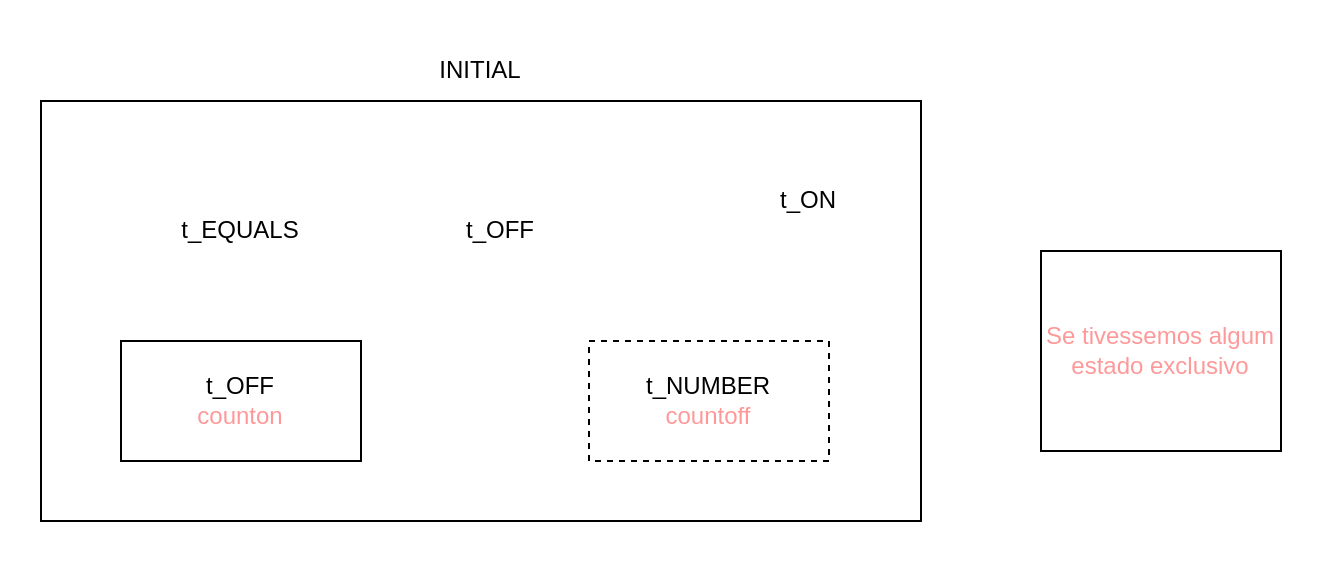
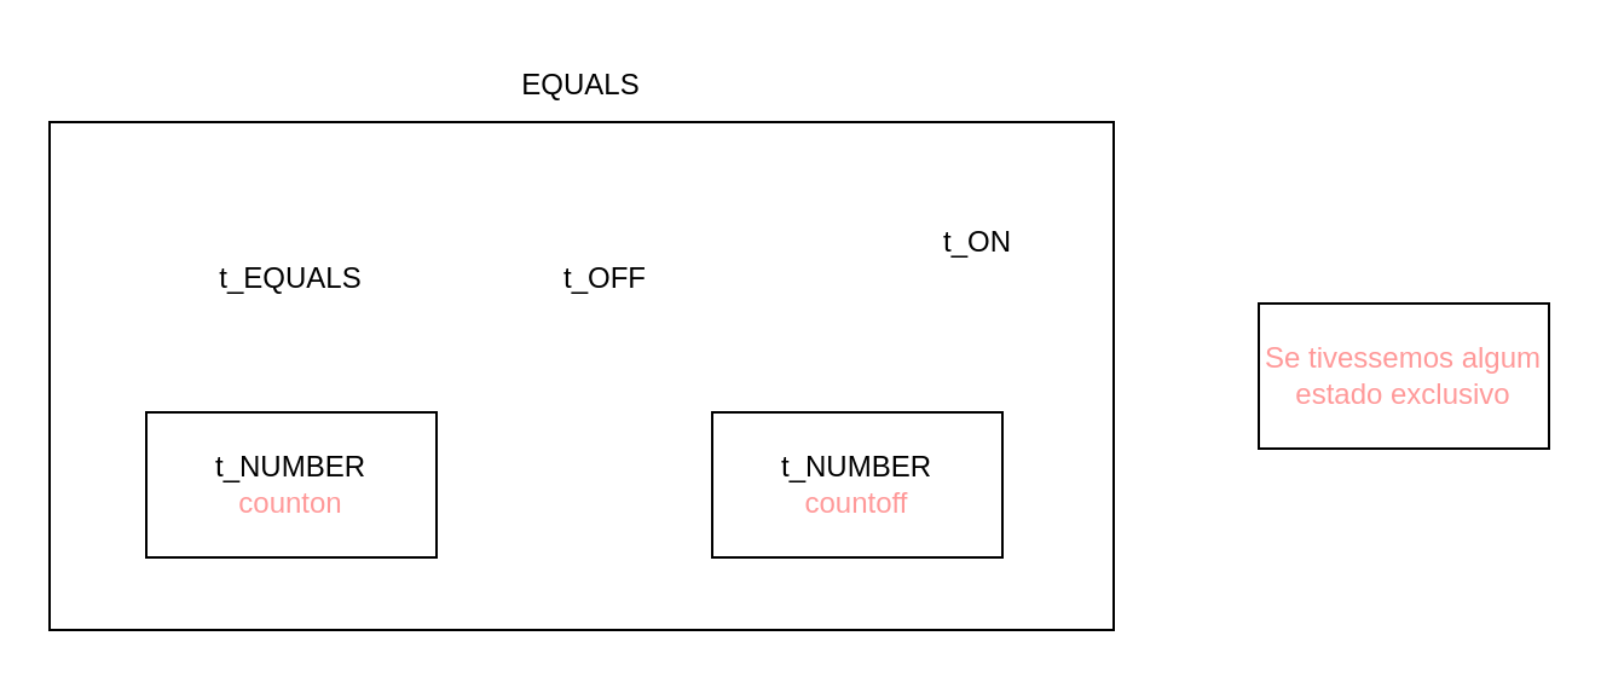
  <mxCell id="0" />
  <mxCell id="1" parent="0" />
  <mxCell id="2" value="" style="rounded=0;whiteSpace=wrap;html=1;" vertex="1" parent="1"><mxGeometry x="20" y="50" width="440" height="210" as="geometry" /></mxCell>
- <mxCell id="3" value="INITIAL" style="text;html=1;strokeColor=none;fillColor=none;align=center;verticalAlign=middle;whiteSpace=wrap;rounded=0;" vertex="1" parent="1"><mxGeometry x="210" y="20" width="60" height="30" as="geometry" /></mxCell>
+ <mxCell id="3" value="EQUALS" style="text;html=1;strokeColor=none;fillColor=none;align=center;verticalAlign=middle;whiteSpace=wrap;rounded=0;" vertex="1" parent="1"><mxGeometry x="210" y="20" width="60" height="30" as="geometry" /></mxCell>
  <mxCell id="4" value="t_EQUALS" style="text;html=1;strokeColor=none;fillColor=none;align=center;verticalAlign=middle;whiteSpace=wrap;rounded=0;" vertex="1" parent="1"><mxGeometry x="80" y="100" width="80" height="30" as="geometry" /></mxCell>
  <mxCell id="5" value="t_ON" style="text;html=1;strokeColor=none;fillColor=none;align=center;verticalAlign=middle;whiteSpace=wrap;rounded=0;" vertex="1" parent="1"><mxGeometry x="364" y="85" width="80" height="30" as="geometry" /></mxCell>
  <mxCell id="6" value="t_OFF" style="text;html=1;strokeColor=none;fillColor=none;align=center;verticalAlign=middle;whiteSpace=wrap;rounded=0;" vertex="1" parent="1"><mxGeometry x="210" y="100" width="80" height="30" as="geometry" /></mxCell>
- <mxCell id="7" value="t_OFF&lt;br&gt;&lt;font color=&quot;#ff9999&quot;&gt;counton&lt;/font&gt;" style="rounded=0;whiteSpace=wrap;html=1;" vertex="1" parent="1"><mxGeometry x="60" y="170" width="120" height="60" as="geometry" /></mxCell>
- <mxCell id="8" value="t_NUMBER&lt;br&gt;&lt;font color=&quot;#ff9999&quot;&gt;countoff&lt;/font&gt;" style="rounded=0;whiteSpace=wrap;html=1;dashed=1;" vertex="1" parent="1"><mxGeometry x="294" y="170" width="120" height="60" as="geometry" /></mxCell>
- <mxCell id="9" value="Se tivessemos algum estado exclusivo" style="rounded=0;whiteSpace=wrap;html=1;fontColor=#FF9999;" vertex="1" parent="1"><mxGeometry x="520" y="125" width="120" height="100" as="geometry" /></mxCell>
+ <mxCell id="7" value="t_NUMBER&lt;br&gt;&lt;font color=&quot;#ff9999&quot;&gt;counton&lt;/font&gt;" style="rounded=0;whiteSpace=wrap;html=1;" vertex="1" parent="1"><mxGeometry x="60" y="170" width="120" height="60" as="geometry" /></mxCell>
+ <mxCell id="8" value="t_NUMBER&lt;br&gt;&lt;font color=&quot;#ff9999&quot;&gt;countoff&lt;/font&gt;" style="rounded=0;whiteSpace=wrap;html=1;" vertex="1" parent="1"><mxGeometry x="294" y="170" width="120" height="60" as="geometry" /></mxCell>
+ <mxCell id="9" value="Se tivessemos algum estado exclusivo" style="rounded=0;whiteSpace=wrap;html=1;fontColor=#FF9999;" vertex="1" parent="1"><mxGeometry x="520" y="125" width="120" height="60" as="geometry" /></mxCell>
